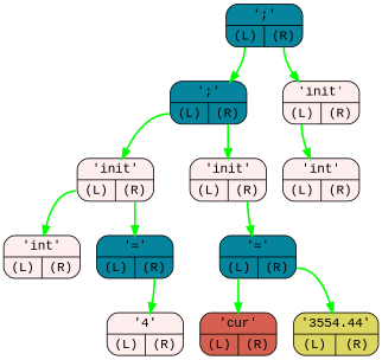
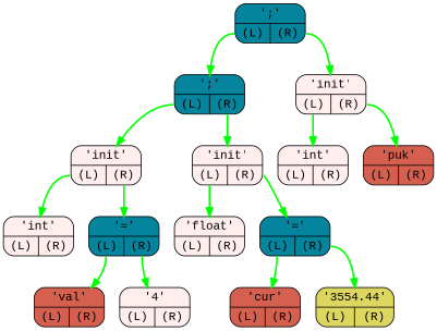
  digraph {
    fontname="Liberation Mono"
    rankdir=TB
    node [color=black fillcolor="#FFEEEE" fontname="Liberation Mono" shape=Mrecord style=filled]
    edge [color="#00FF00" fontname="Liberation Mono" penwidth=2 tailport=L]
    n1 [fillcolor="#04859D" label="{';' | {<L> (L) | <R> (R)}}"]
    n2 [fillcolor="#04859D" label="{';' | {<L> (L) | <R> (R)}}"]
    n3 [label="{'init' | {<L> (L) | <R> (R)}}"]
    n4 [label="{'init' | {<L> (L) | <R> (R)}}"]
    n5 [label="{'init' | {<L> (L) | <R> (R)}}"]
    n6 [label="{'int' | {<L> (L) | <R> (R)}}"]
+   n7 [fillcolor="#d56050" label="{'puk' | {<L> (L) | <R> (R)}}"]
    n8 [label="{'int' | {<L> (L) | <R> (R)}}"]
    n9 [fillcolor="#04859D" label="{'=' | {<L> (L) | <R> (R)}}"]
+   n10 [label="{'float' | {<L> (L) | <R> (R)}}"]
    n11 [fillcolor="#04859D" label="{'=' | {<L> (L) | <R> (R)}}"]
+   n12 [fillcolor="#d56050" label="{'val' | {<L> (L) | <R> (R)}}"]
    n13 [label="{'4' | {<L> (L) | <R> (R)}}"]
    n14 [fillcolor="#d56050" label="{'cur' | {<L> (L) | <R> (R)}}"]
    n15 [fillcolor="#ddd660" label="{'3554.44' | {<L> (L) | <R> (R)}}"]
    n1 -> n2
    n1 -> n3 [tailport=R]
    n2 -> n4
    n2 -> n5 [tailport=R]
    n3 -> n6
+   n3 -> n7 [tailport=R]
    n4 -> n8
    n4 -> n9 [tailport=R]
+   n5 -> n10
    n5 -> n11 [tailport=R]
+   n9 -> n12
    n9 -> n13 [tailport=R]
    n11 -> n14
    n11 -> n15 [tailport=R]
  }
